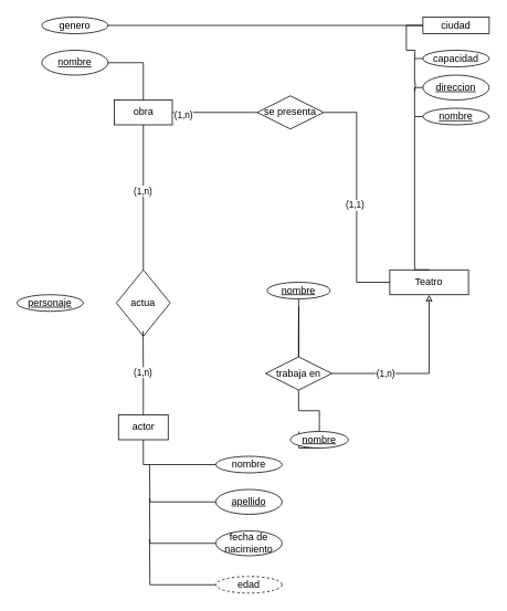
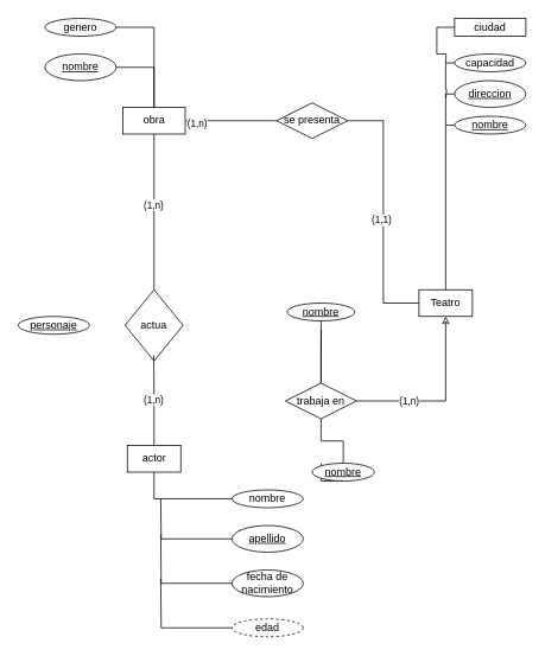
  <mxCell id="0" />
  <mxCell id="1" parent="0" />
  <mxCell id="2" style="edgeStyle=orthogonalEdgeStyle;rounded=0;orthogonalLoop=1;jettySize=auto;html=1;exitX=1;exitY=0.5;exitDx=0;exitDy=0;entryX=0;entryY=0.5;entryDx=0;entryDy=0;endArrow=none;endFill=0;" edge="1" parent="1" source="4" target="34"><mxGeometry relative="1" as="geometry"><Array as="points"><mxPoint x="304" y="135" /></Array></mxGeometry></mxCell>
  <mxCell id="3" value="(1,n)" style="edgeLabel;html=1;align=center;verticalAlign=middle;resizable=0;points=[];" vertex="1" connectable="0" parent="2"><mxGeometry x="-0.74" y="-2" relative="1" as="geometry"><mxPoint as="offset" /></mxGeometry></mxCell>
  <mxCell id="4" value="obra" style="rounded=0;whiteSpace=wrap;html=1;" vertex="1" parent="1"><mxGeometry x="137.5" y="120" width="70" height="30" as="geometry" /></mxCell>
  <mxCell id="5" value="actor" style="whiteSpace=wrap;html=1;" vertex="1" parent="1"><mxGeometry x="142.5" y="500" width="60" height="30" as="geometry" /></mxCell>
- <mxCell id="6" value="Teatro" style="whiteSpace=wrap;html=1;" vertex="1" parent="1"><mxGeometry x="470" y="325" width="95" height="30" as="geometry" /></mxCell>
+ <mxCell id="6" value="Teatro" style="whiteSpace=wrap;html=1;" vertex="1" parent="1"><mxGeometry x="470" y="325" width="60" height="30" as="geometry" /></mxCell>
  <mxCell id="7" style="edgeStyle=orthogonalEdgeStyle;rounded=0;orthogonalLoop=1;jettySize=auto;html=1;exitX=1;exitY=0.5;exitDx=0;exitDy=0;entryX=0.5;entryY=0;entryDx=0;entryDy=0;endArrow=none;endFill=0;" edge="1" parent="1" source="8" target="4"><mxGeometry relative="1" as="geometry" /></mxCell>
  <mxCell id="8" value="&lt;u&gt;nombre&lt;/u&gt;" style="ellipse;whiteSpace=wrap;html=1;" vertex="1" parent="1"><mxGeometry x="50" y="60" width="80" height="30" as="geometry" /></mxCell>
- <mxCell id="9" style="edgeStyle=orthogonalEdgeStyle;rounded=0;orthogonalLoop=1;jettySize=auto;html=1;exitX=1;exitY=0.5;exitDx=0;exitDy=0;endArrow=none;endFill=0;" edge="1" parent="1" source="10" target="27"><mxGeometry relative="1" as="geometry" /></mxCell>
+ <mxCell id="9" style="edgeStyle=orthogonalEdgeStyle;rounded=0;orthogonalLoop=1;jettySize=auto;html=1;exitX=1;exitY=0.5;exitDx=0;exitDy=0;endArrow=none;endFill=0;" edge="1" parent="1" source="10" target="4"><mxGeometry relative="1" as="geometry" /></mxCell>
  <mxCell id="10" value="genero" style="ellipse;whiteSpace=wrap;html=1;" vertex="1" parent="1"><mxGeometry x="50" y="20" width="80" height="20" as="geometry" /></mxCell>
  <mxCell id="11" style="edgeStyle=orthogonalEdgeStyle;rounded=0;orthogonalLoop=1;jettySize=auto;html=1;exitX=0;exitY=0.5;exitDx=0;exitDy=0;entryX=0.5;entryY=1;entryDx=0;entryDy=0;endArrow=none;endFill=0;" edge="1" parent="1" source="12" target="5"><mxGeometry relative="1" as="geometry" /></mxCell>
  <mxCell id="12" value="nombre" style="ellipse;whiteSpace=wrap;html=1;" vertex="1" parent="1"><mxGeometry x="260" y="550" width="80" height="20" as="geometry" /></mxCell>
  <mxCell id="13" style="edgeStyle=orthogonalEdgeStyle;rounded=0;orthogonalLoop=1;jettySize=auto;html=1;exitX=0;exitY=0.5;exitDx=0;exitDy=0;endArrow=none;endFill=0;" edge="1" parent="1" source="14"><mxGeometry relative="1" as="geometry"><mxPoint x="180" y="560" as="targetPoint" /></mxGeometry></mxCell>
  <mxCell id="14" value="&lt;u&gt;apellido&lt;/u&gt;" style="ellipse;whiteSpace=wrap;html=1;" vertex="1" parent="1"><mxGeometry x="260" y="590" width="80" height="30" as="geometry" /></mxCell>
  <mxCell id="15" style="edgeStyle=orthogonalEdgeStyle;rounded=0;orthogonalLoop=1;jettySize=auto;html=1;exitX=0;exitY=0.5;exitDx=0;exitDy=0;endArrow=none;endFill=0;" edge="1" parent="1" source="16"><mxGeometry relative="1" as="geometry"><mxPoint x="180" y="600" as="targetPoint" /></mxGeometry></mxCell>
  <mxCell id="16" value="fecha de nacimiento" style="ellipse;whiteSpace=wrap;html=1;" vertex="1" parent="1"><mxGeometry x="260" y="640" width="80" height="30" as="geometry" /></mxCell>
  <mxCell id="17" style="edgeStyle=orthogonalEdgeStyle;rounded=0;orthogonalLoop=1;jettySize=auto;html=1;exitX=0;exitY=0.5;exitDx=0;exitDy=0;endArrow=none;endFill=0;" edge="1" parent="1" source="18"><mxGeometry relative="1" as="geometry"><mxPoint x="180" y="650" as="targetPoint" /></mxGeometry></mxCell>
  <mxCell id="18" value="edad" style="ellipse;whiteSpace=wrap;html=1;dashed=1;" vertex="1" parent="1"><mxGeometry x="260" y="695" width="80" height="20" as="geometry" /></mxCell>
  <mxCell id="19" value="&lt;u&gt;personaje&lt;/u&gt;" style="ellipse;whiteSpace=wrap;html=1;" vertex="1" parent="1"><mxGeometry x="20" y="355" width="80" height="20" as="geometry" /></mxCell>
  <mxCell id="20" style="edgeStyle=orthogonalEdgeStyle;rounded=0;orthogonalLoop=1;jettySize=auto;html=1;exitX=0;exitY=0.5;exitDx=0;exitDy=0;entryX=0.5;entryY=0;entryDx=0;entryDy=0;endArrow=none;endFill=0;" edge="1" parent="1" source="21" target="6"><mxGeometry relative="1" as="geometry"><Array as="points"><mxPoint x="500" y="140" /><mxPoint x="500" y="325" /></Array></mxGeometry></mxCell>
  <mxCell id="21" value="&lt;u&gt;nombre&lt;/u&gt;" style="ellipse;whiteSpace=wrap;html=1;" vertex="1" parent="1"><mxGeometry x="510" y="130" width="80" height="20" as="geometry" /></mxCell>
  <mxCell id="22" style="edgeStyle=orthogonalEdgeStyle;rounded=0;orthogonalLoop=1;jettySize=auto;html=1;exitX=0;exitY=0.5;exitDx=0;exitDy=0;endArrow=none;endFill=0;" edge="1" parent="1" source="23"><mxGeometry relative="1" as="geometry"><mxPoint x="500" y="140" as="targetPoint" /></mxGeometry></mxCell>
  <mxCell id="23" value="&lt;u&gt;direccion&lt;/u&gt;" style="ellipse;whiteSpace=wrap;html=1;" vertex="1" parent="1"><mxGeometry x="510" y="90" width="80" height="30" as="geometry" /></mxCell>
  <mxCell id="24" style="edgeStyle=orthogonalEdgeStyle;rounded=0;orthogonalLoop=1;jettySize=auto;html=1;exitX=0;exitY=0.5;exitDx=0;exitDy=0;endArrow=none;endFill=0;" edge="1" parent="1" source="25"><mxGeometry relative="1" as="geometry"><mxPoint x="500" y="110" as="targetPoint" /><Array as="points"><mxPoint x="500" y="70" /><mxPoint x="500" y="100" /><mxPoint x="501" y="100" /><mxPoint x="501" y="110" /></Array></mxGeometry></mxCell>
  <mxCell id="25" value="capacidad" style="ellipse;whiteSpace=wrap;html=1;" vertex="1" parent="1"><mxGeometry x="510" y="60" width="80" height="20" as="geometry" /></mxCell>
  <mxCell id="26" style="edgeStyle=orthogonalEdgeStyle;rounded=0;orthogonalLoop=1;jettySize=auto;html=1;exitX=0;exitY=0.5;exitDx=0;exitDy=0;endArrow=none;endFill=0;" edge="1" parent="1" source="27"><mxGeometry relative="1" as="geometry"><mxPoint x="500" y="70" as="targetPoint" /></mxGeometry></mxCell>
  <mxCell id="27" value="ciudad" style="whiteSpace=wrap;html=1;rounded=0;" vertex="1" parent="1"><mxGeometry x="510" y="20" width="80" height="20" as="geometry" /></mxCell>
  <mxCell id="28" style="edgeStyle=orthogonalEdgeStyle;rounded=0;orthogonalLoop=1;jettySize=auto;html=1;exitX=0.5;exitY=0;exitDx=0;exitDy=0;entryX=0.5;entryY=1;entryDx=0;entryDy=0;endArrow=none;endFill=0;" edge="1" parent="1" source="30" target="4"><mxGeometry relative="1" as="geometry" /></mxCell>
  <mxCell id="29" value="(1,n)" style="edgeLabel;html=1;align=center;verticalAlign=middle;resizable=0;points=[];" vertex="1" connectable="0" parent="28"><mxGeometry x="0.098" y="1" relative="1" as="geometry"><mxPoint as="offset" /></mxGeometry></mxCell>
  <mxCell id="30" value="actua" style="rhombus;whiteSpace=wrap;html=1;" vertex="1" parent="1"><mxGeometry x="140" y="325" width="65" height="80" as="geometry" /></mxCell>
  <mxCell id="31" value="(1,n)" style="edgeStyle=orthogonalEdgeStyle;rounded=0;orthogonalLoop=1;jettySize=auto;html=1;exitX=0.5;exitY=0;exitDx=0;exitDy=0;entryX=0.496;entryY=0.924;entryDx=0;entryDy=0;entryPerimeter=0;endArrow=none;endFill=0;" edge="1" parent="1" source="5" target="30"><mxGeometry relative="1" as="geometry" /></mxCell>
  <mxCell id="32" style="edgeStyle=orthogonalEdgeStyle;rounded=0;orthogonalLoop=1;jettySize=auto;html=1;exitX=1;exitY=0.5;exitDx=0;exitDy=0;entryX=0;entryY=0.5;entryDx=0;entryDy=0;endArrow=none;endFill=0;" edge="1" parent="1" source="34" target="6"><mxGeometry relative="1" as="geometry" /></mxCell>
  <mxCell id="33" value="(1,1)" style="edgeLabel;html=1;align=center;verticalAlign=middle;resizable=0;points=[];" vertex="1" connectable="0" parent="32"><mxGeometry x="0.061" y="-3" relative="1" as="geometry"><mxPoint as="offset" /></mxGeometry></mxCell>
  <mxCell id="34" value="se presenta" style="rhombus;whiteSpace=wrap;html=1;" vertex="1" parent="1"><mxGeometry x="310" y="115" width="80" height="40" as="geometry" /></mxCell>
  <mxCell id="35" style="edgeStyle=orthogonalEdgeStyle;rounded=0;orthogonalLoop=1;jettySize=auto;html=1;exitX=1;exitY=0.5;exitDx=0;exitDy=0;entryX=0.5;entryY=1;entryDx=0;entryDy=0;endArrow=classic;endFill=0;" edge="1" parent="1" source="39" target="6"><mxGeometry relative="1" as="geometry" /></mxCell>
  <mxCell id="36" value="(1,n)" style="edgeLabel;html=1;align=center;verticalAlign=middle;resizable=0;points=[];" vertex="1" connectable="0" parent="35"><mxGeometry x="-0.402" y="1" relative="1" as="geometry"><mxPoint as="offset" /></mxGeometry></mxCell>
  <mxCell id="37" style="edgeStyle=orthogonalEdgeStyle;rounded=0;orthogonalLoop=1;jettySize=auto;html=1;exitX=0.5;exitY=1;exitDx=0;exitDy=0;endArrow=none;endFill=0;" edge="1" parent="1" source="43"><mxGeometry relative="1" as="geometry"><mxPoint x="360.294" y="520" as="targetPoint" /></mxGeometry></mxCell>
  <mxCell id="38" style="edgeStyle=orthogonalEdgeStyle;rounded=0;orthogonalLoop=1;jettySize=auto;html=1;exitX=0.5;exitY=0;exitDx=0;exitDy=0;endArrow=none;endFill=0;" edge="1" parent="1" source="39"><mxGeometry relative="1" as="geometry"><mxPoint x="360.294" y="370" as="targetPoint" /></mxGeometry></mxCell>
  <mxCell id="39" value="trabaja en" style="rhombus;whiteSpace=wrap;html=1;" vertex="1" parent="1"><mxGeometry x="320" y="430" width="80" height="40" as="geometry" /></mxCell>
  <mxCell id="40" value="" style="edgeStyle=orthogonalEdgeStyle;rounded=0;orthogonalLoop=1;jettySize=auto;html=1;endArrow=none;endFill=0;" edge="1" parent="1" source="41" target="39"><mxGeometry relative="1" as="geometry" /></mxCell>
  <mxCell id="41" value="&lt;u&gt;nombre&lt;/u&gt;" style="ellipse;whiteSpace=wrap;html=1;" vertex="1" parent="1"><mxGeometry x="322" y="340" width="76" height="20" as="geometry" /></mxCell>
  <mxCell id="42" value="" style="edgeStyle=orthogonalEdgeStyle;rounded=0;orthogonalLoop=1;jettySize=auto;html=1;exitX=0.5;exitY=1;exitDx=0;exitDy=0;endArrow=none;endFill=0;" edge="1" parent="1" source="39" target="43"><mxGeometry relative="1" as="geometry"><mxPoint x="360.294" y="520" as="targetPoint" /><mxPoint x="360" y="470" as="sourcePoint" /></mxGeometry></mxCell>
  <mxCell id="43" value="&lt;u&gt;nombre&lt;/u&gt;" style="ellipse;whiteSpace=wrap;html=1;" vertex="1" parent="1"><mxGeometry x="350" y="520" width="70" height="20" as="geometry" /></mxCell>
